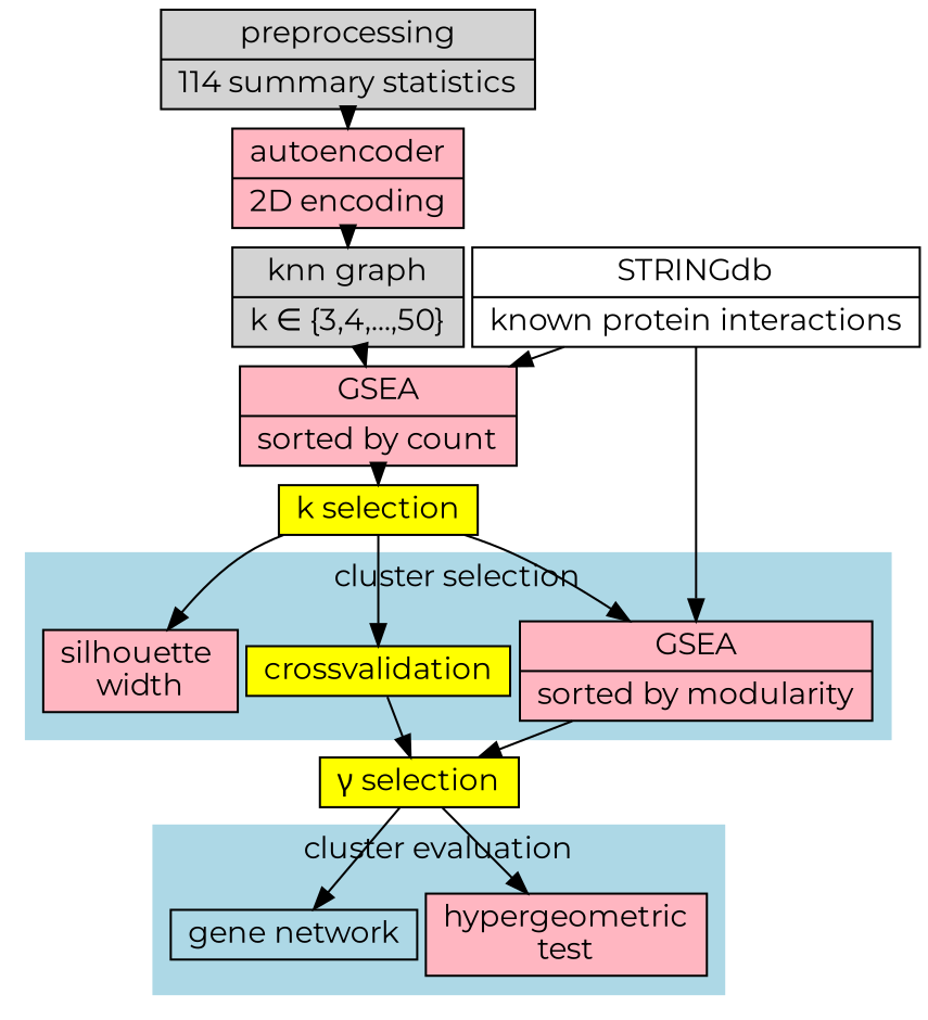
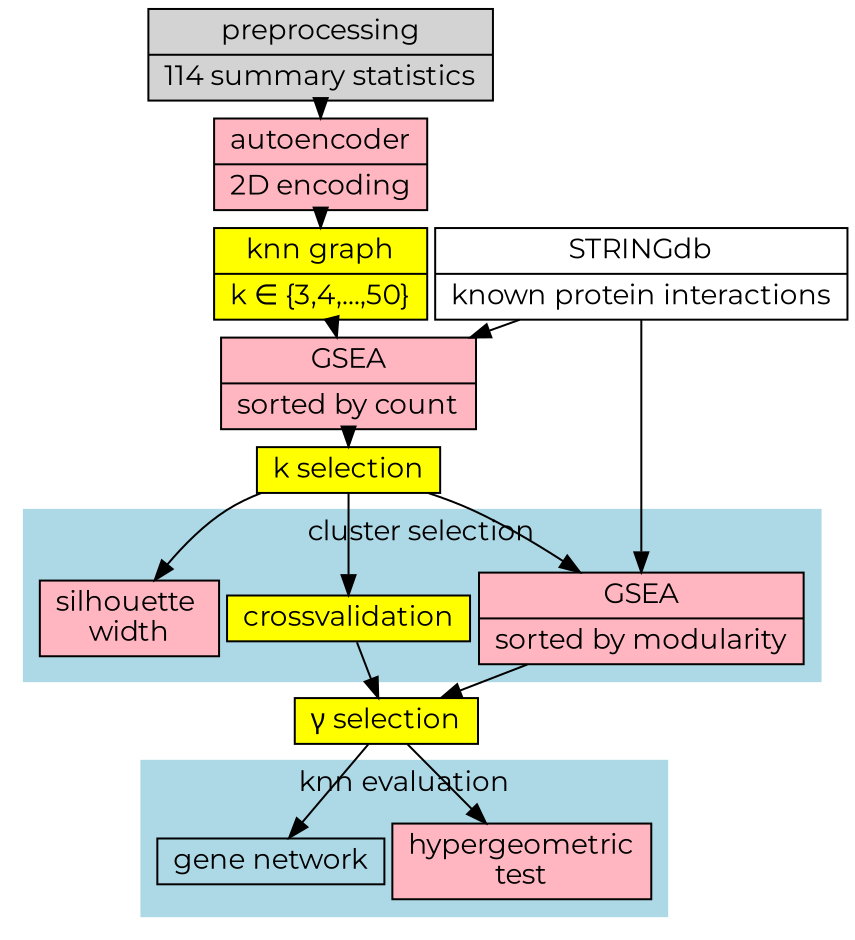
  digraph {
    fontname=Montserrat
    nodesep=.05
    ranksep=0.05
    node [fillcolor=lightpink fontname=Montserrat shape=record style=filled]
    edge [fontname=Montserrat]
    n1 [height=.1 label="{autoencoder | 2D encoding}"]
    n2 [fillcolor=yellow height=.1 label=crossvalidation]
    n3 [height=.1 label="silhouette \nwidth"]
    n4 [height=.1 label="{<a> GSEA | <b> sorted by count}"]
    n5 [height=.1 label="{GSEA | sorted by modularity}"]
    n6 [height=.1 label="hypergeometric\ntest"]
    n7 [fillcolor=yellow height=.1 label="k selection"]
    n8 [fillcolor=yellow height=.1 label="γ selection"]
    n9 [fillcolor=lightgrey height=.1 label="{<b0> preprocessing | 114 summary statistics}"]
-   n10 [fillcolor=lightgrey height=.1 label="{<a> knn graph | k ∈ \{3,4,...,50\}}"]
+   n10 [fillcolor=yellow height=.1 label="{<a> knn graph | k ∈ \{3,4,...,50\}}"]
    n11 [height=.1 label="gene network" fillcolor="" style=""]
    n12 [height=.1 label="{STRINGdb | known protein interactions}" fillcolor="" style=""]
    subgraph sub_1 {
      n1
      n2
      n3
      n4
      n5
      n6
    }
    subgraph sub_2 {
      n7
      n8
    }
    subgraph sub_3 {
      n9
      n10
    }
    subgraph cluster_4 {
      color=lightblue
      label="cluster selection"
      style=filled
      n2
      n3
      n5
    }
    subgraph cluster_5 {
      color=lightblue
-     label="cluster evaluation"
+     label="knn evaluation"
      style=filled
      n6
      n11
    }
    n1 -> n10
    n2 -> n8
    n4 -> n7
    n5 -> n8
    n7 -> n2
    n7 -> n3
    n7 -> n5
    n8 -> n6
    n8 -> n11
    n9 -> n1
    n10 -> n4
    n12 -> n4
    n12 -> n5
  }
